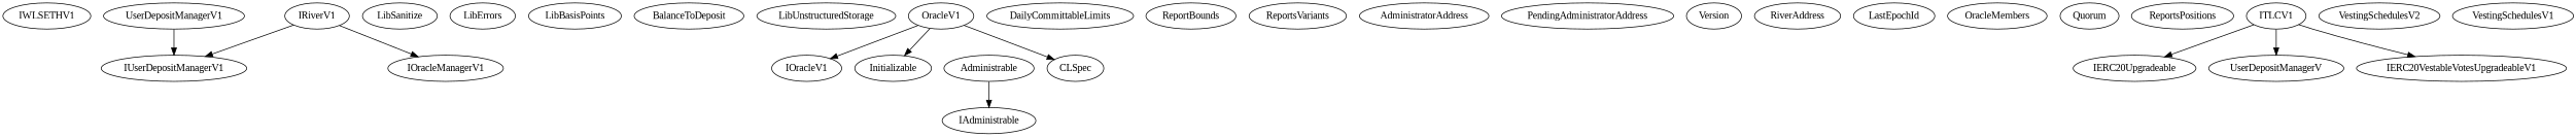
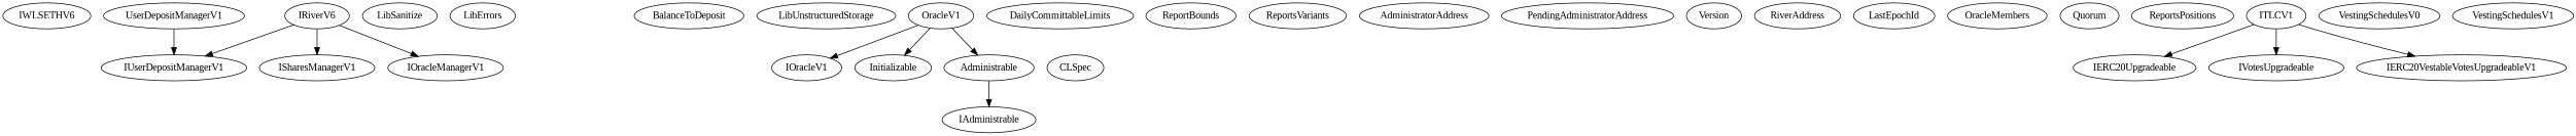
  digraph {
    fontname="Liberation Serif"
    node [fontname="Liberation Serif"]
    edge [fontname="Liberation Serif"]
-   IWLSETHV1
+   IWLSETHV1 [label=IWLSETHV6]
    UserDepositManagerV1
    IUserDepositManagerV1
    LibSanitize
    LibErrors
-   LibBasisPoints
    BalanceToDeposit
    LibUnstructuredStorage
    OracleV1
    IOracleV1
    Initializable
    Administrable
    IAdministrable
-   IRiverV1
+   IRiverV1 [label=IRiverV6]
+   ISharesManagerV1
    IOracleManagerV1
    DailyCommittableLimits
    CLSpec
    ReportBounds
    ReportsVariants
    AdministratorAddress
    PendingAdministratorAddress
    Version
    RiverAddress
    LastEpochId
    OracleMembers
    Quorum
    ReportsPositions
    ITLCV1
    IERC20Upgradeable
-   IVotesUpgradeable [label=UserDepositManagerV]
+   IVotesUpgradeable
    IERC20VestableVotesUpgradeableV1
-   VestingSchedulesV2
+   VestingSchedulesV2 [label=VestingSchedulesV0]
    VestingSchedulesV1
    UserDepositManagerV1 -> IUserDepositManagerV1
    OracleV1 -> IOracleV1
    OracleV1 -> Initializable
-   OracleV1 -> CLSpec
+   OracleV1 -> Administrable
    Administrable -> IAdministrable
    IRiverV1 -> IUserDepositManagerV1
+   IRiverV1 -> ISharesManagerV1
    IRiverV1 -> IOracleManagerV1
    ITLCV1 -> IERC20Upgradeable
    ITLCV1 -> IVotesUpgradeable
    ITLCV1 -> IERC20VestableVotesUpgradeableV1
  }
